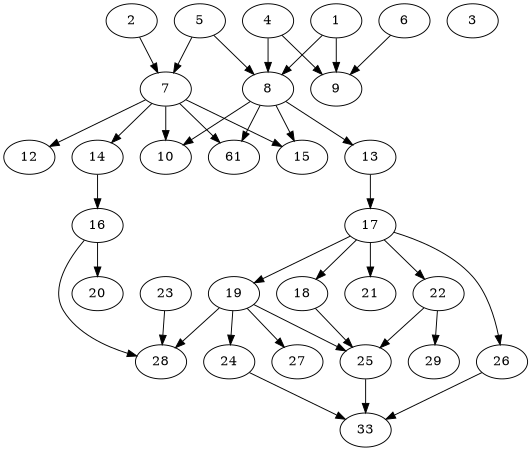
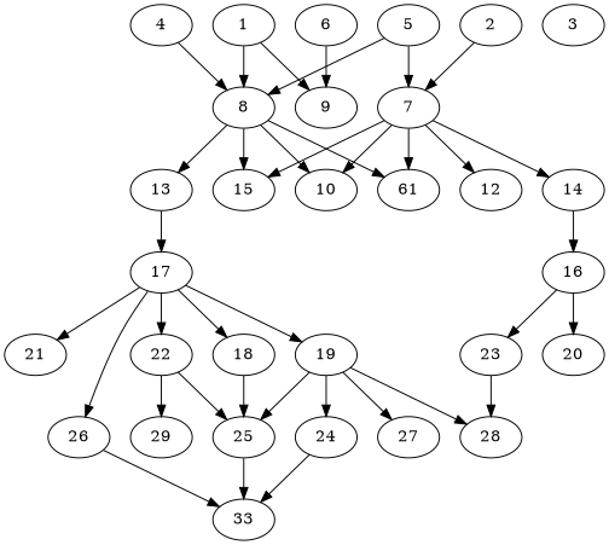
  digraph {
    fontname="DejaVu Serif"
    node [alpha=0.19 compute_size=231928233984 fontname="DejaVu Serif" result_size=0]
    edge [fontname="DejaVu Serif"]
    1 [alpha=0.06 compute_size=23828070400 ram=28722656 result_size=1024 trans_size=219658]
    8 [compute_size=39209713664 ram=38245664 result_size=70656 trans_size=873323]
    9 [alpha=0.10 compute_size=1992024064 ram=4720304 trans_size=538003]
    10 [alpha=0.07 compute_size=68719476736 ram=41421584 trans_size=116080]
    n5 [compute_size=94549573632 label=61 ram=1780400 trans_size=63331]
    15 [alpha=0.06 compute_size=566705066812 ram=21113120 trans_size=236314]
    13 [alpha=0.13 ram=37892432 result_size=13312 trans_size=704049]
    17 [alpha=0.12 compute_size=68719476736 ram=9233120 result_size=74752 trans_size=942248]
    2 [alpha=0.07 compute_size=24152406931 ram=29547920 result_size=29696 trans_size=459200]
    7 [alpha=0.00 compute_size=286469963032 ram=13525760 result_size=1024 trans_size=187849]
    12 [alpha=0.11 compute_size=8589934592 ram=38198144 trans_size=212178]
    14 [alpha=0.02 compute_size=8589934592 ram=17089760 result_size=70656 trans_size=108247]
    16 [alpha=0.03 compute_size=1994375168 ram=31824128 result_size=70656 trans_size=50032]
    3 [alpha=0.20 compute_size=15843590144 ram=41649680 trans_size=827448]
    4 [alpha=0.04 compute_size=653541270884 ram=9583184 result_size=9216 trans_size=807851]
    5 [alpha=0.18 compute_size=46440243200 ram=22519712 result_size=1024 trans_size=567670]
    6 [alpha=0.18 compute_size=244033829496 ram=12822464 result_size=13312 trans_size=177428]
    20 [alpha=0.17 compute_size=7265845248 ram=21596240 trans_size=218891]
    23 [alpha=0.16 compute_size=6663962624 ram=21345968 result_size=91136 trans_size=882115]
    18 [alpha=0.04 compute_size=1073741824000 ram=40935296 result_size=1024 trans_size=260738]
    19 [alpha=0.16 compute_size=373478916096 ram=24895712 result_size=91136 trans_size=72570]
    21 [alpha=0.20 compute_size=134217728000 ram=3015920 result_size=1024 trans_size=370487]
    22 [alpha=0.00 compute_size=415308502148 ram=28397936 result_size=9216 trans_size=401752]
    26 [compute_size=34410905600 ram=5479040 result_size=1024 trans_size=183182]
    25 [alpha=0.13 compute_size=10557849600 ram=4785248 result_size=91136 trans_size=36797]
    28 [alpha=0.04 ram=3291536 trans_size=546187]
    24 [alpha=0.11 compute_size=44282478592 ram=49476224 result_size=70656 trans_size=503285]
    27 [alpha=0.01 compute_size=91693647313 ram=40493360 trans_size=554723]
    29 [ram=27257456 trans_size=1024536]
    n30 [alpha=0.17 compute_size=18181619712 label=33 ram=48109232 trans_size=885088]
    1 -> 8
    1 -> 9
    8 -> 10
    8 -> n5
    8 -> 15
    8 -> 13
    13 -> 17
    17 -> 18
    17 -> 19
    17 -> 21
    17 -> 22
    17 -> 26
    2 -> 7
    7 -> 10
    7 -> n5
    7 -> 15
    7 -> 12
    7 -> 14
    14 -> 16
    16 -> 20
-   16 -> 28
+   16 -> 23
    4 -> 8
-   4 -> 9
    5 -> 8
    5 -> 7
    6 -> 9
    23 -> 28
    18 -> 25
    19 -> 25
    19 -> 28
    19 -> 24
    19 -> 27
    22 -> 25
    22 -> 29
    26 -> n30
    25 -> n30
    24 -> n30
  }
